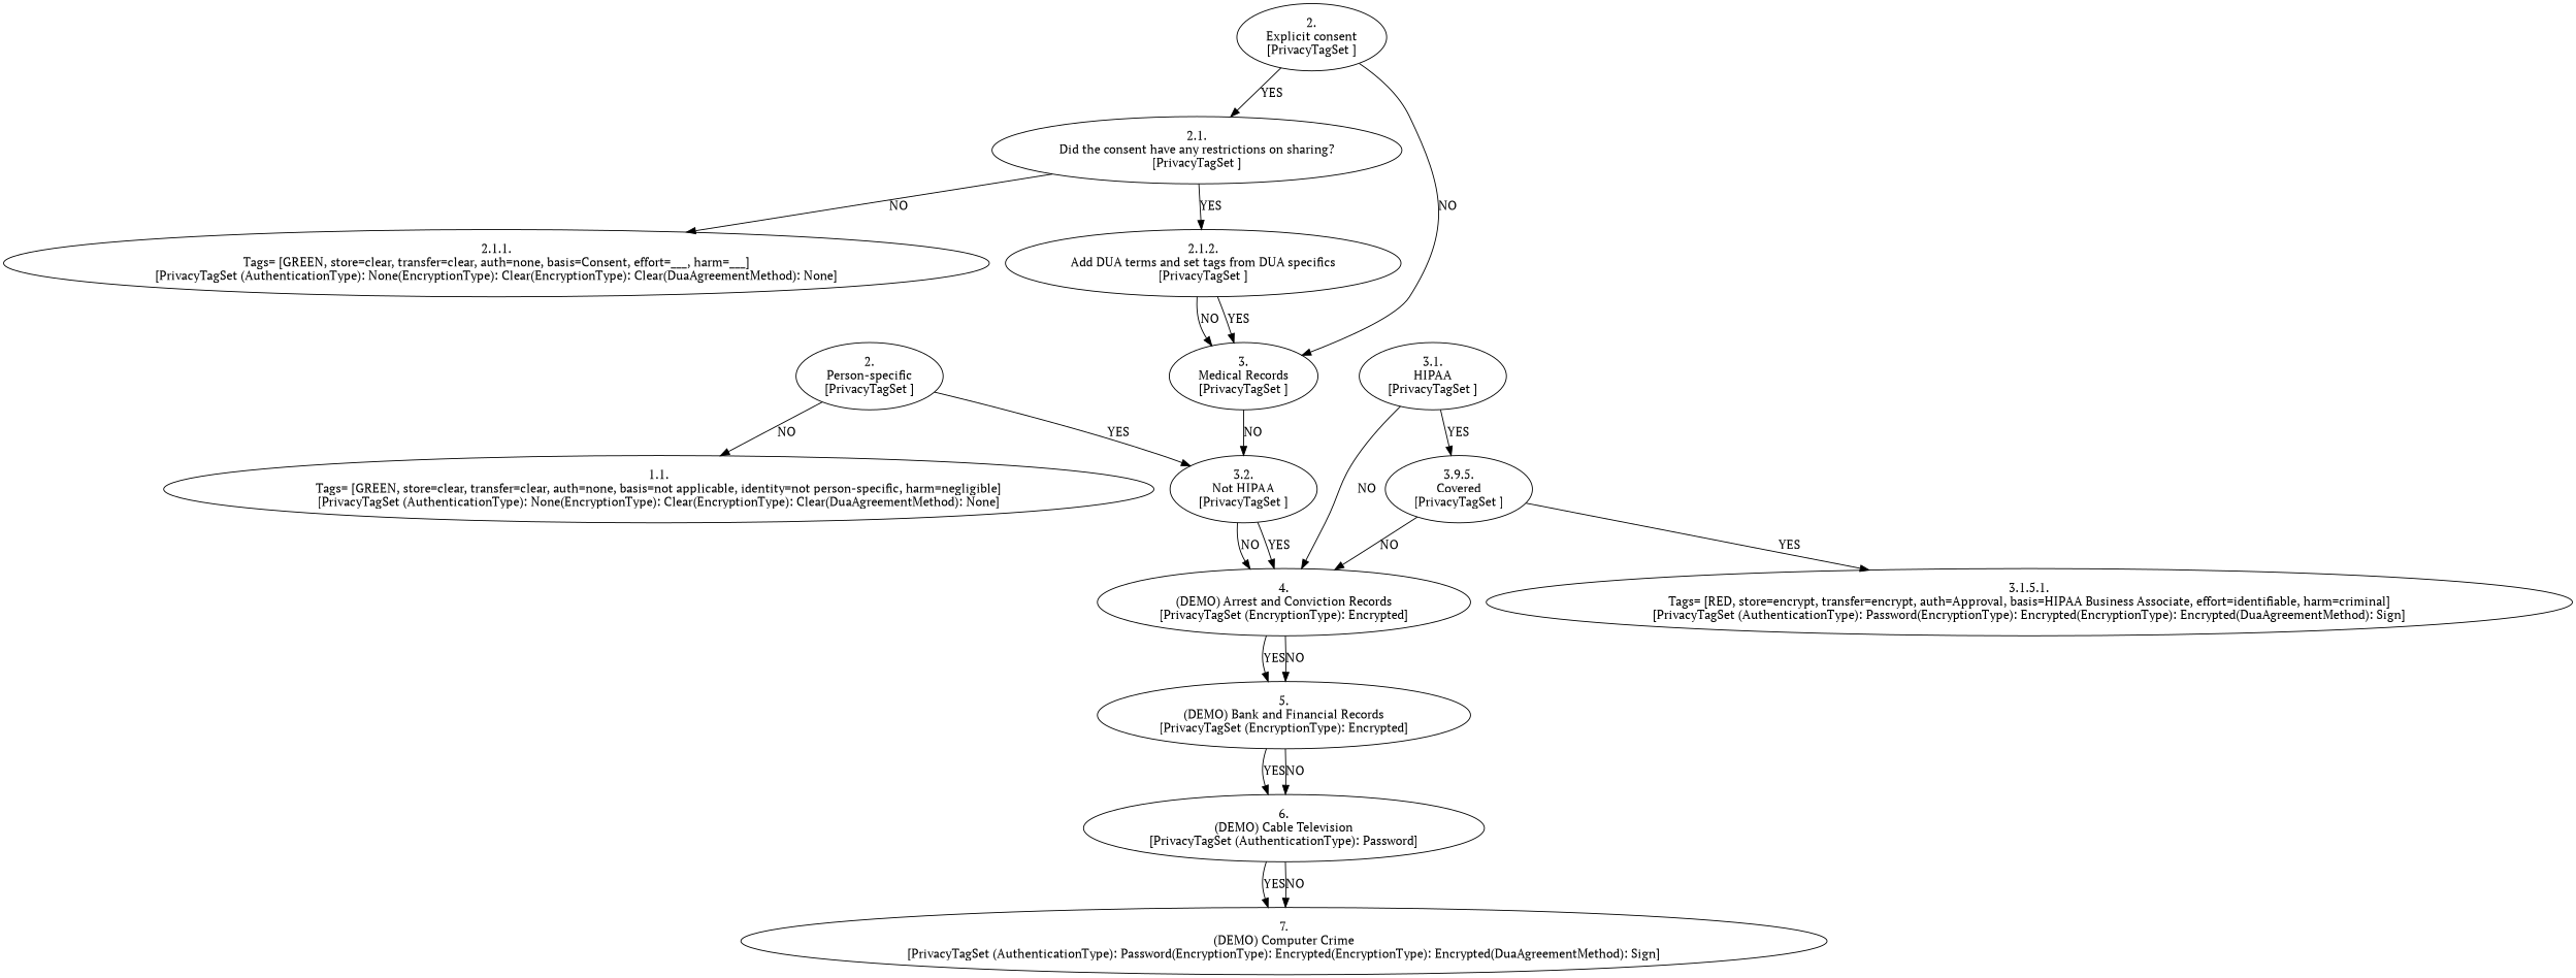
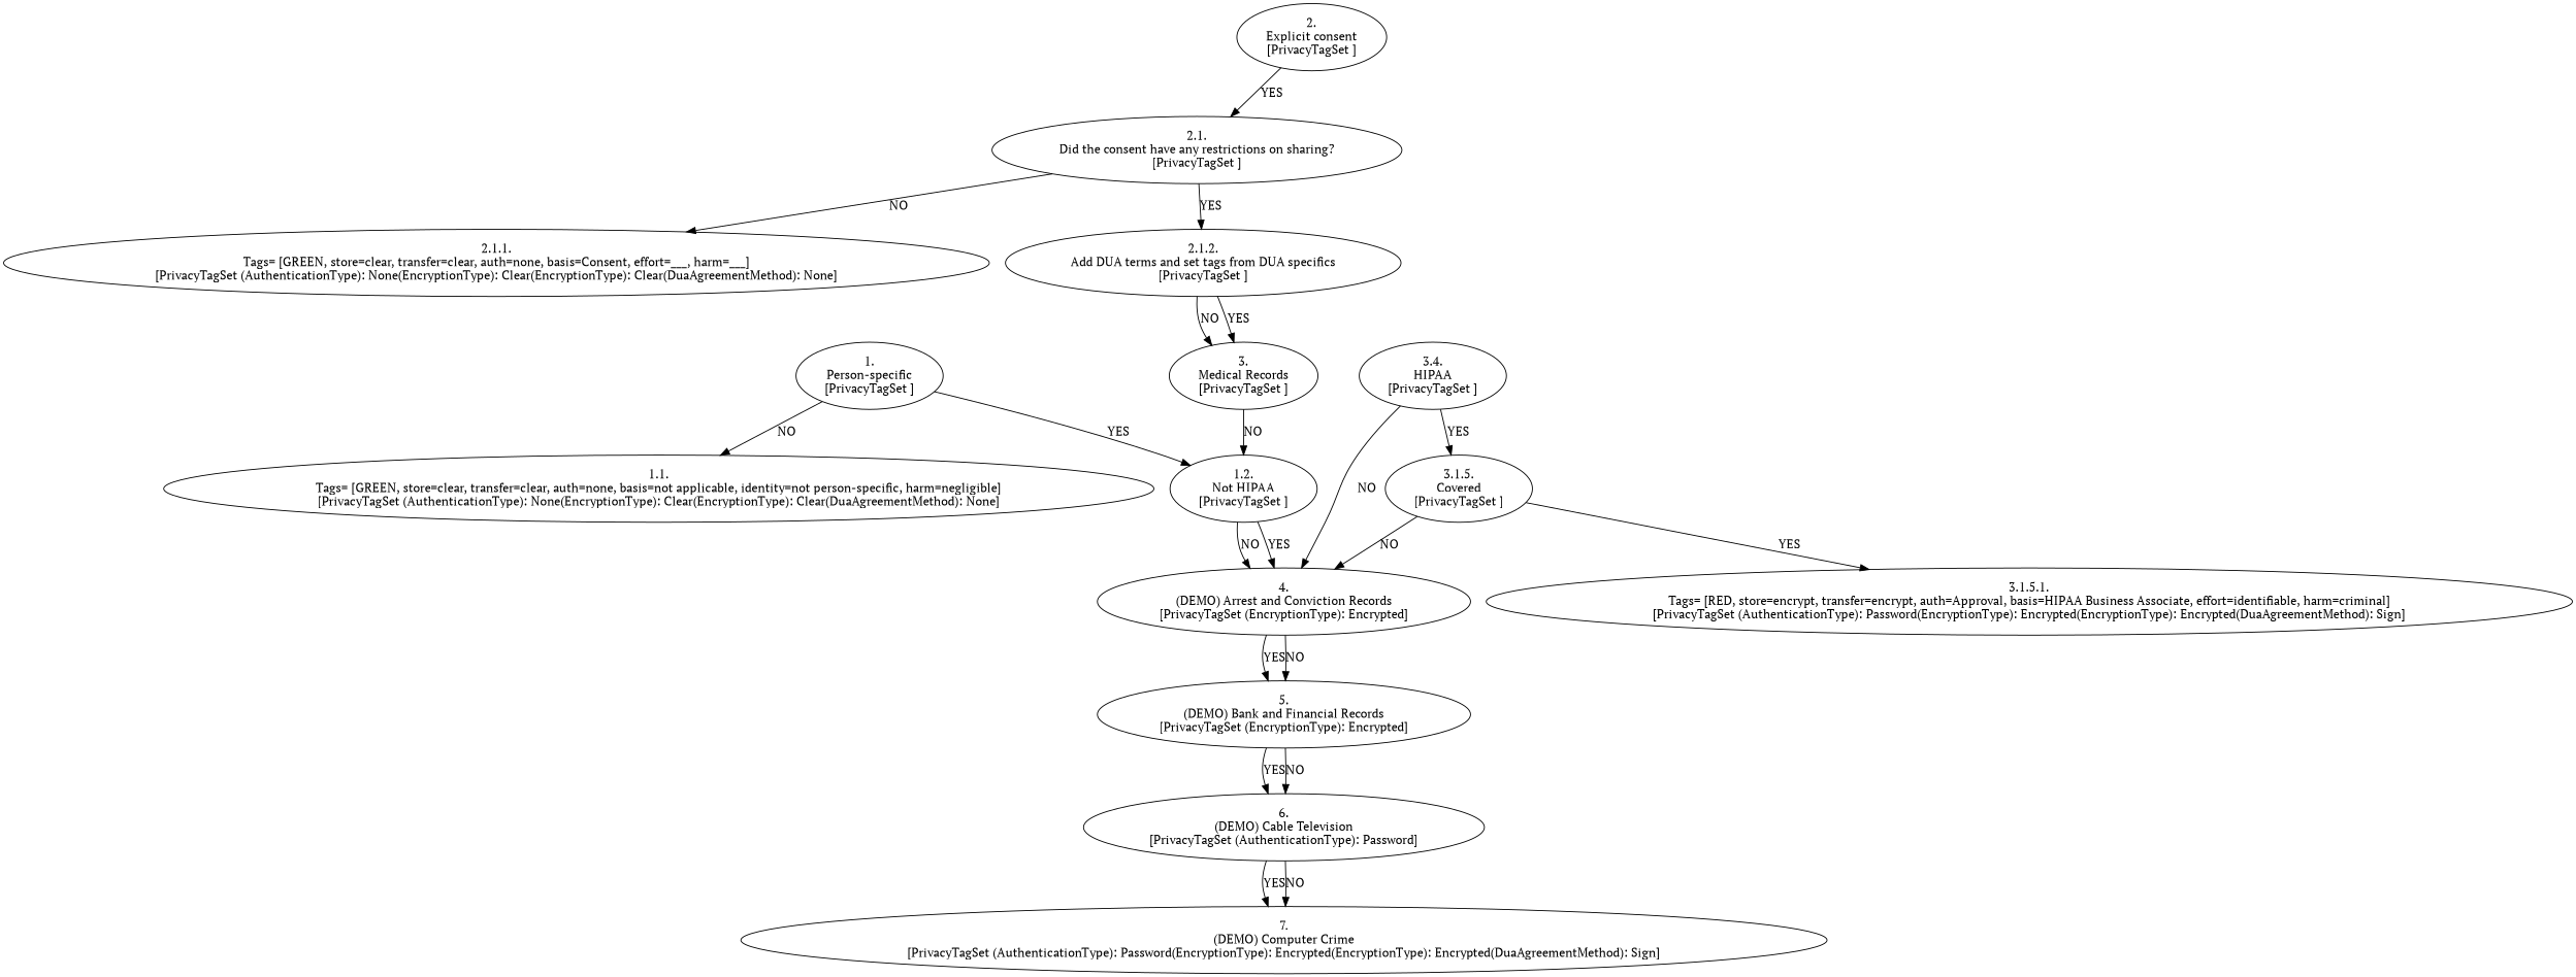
  digraph {
    fontname="PT Serif"
    node [fontname="PT Serif"]
    edge [fontname="PT Serif"]
-   n1 [label="2.\nPerson-specific\n[PrivacyTagSet ]"]
+   n1 [label="1.\nPerson-specific\n[PrivacyTagSet ]"]
    n2 [label="1.1.\nTags= [GREEN, store=clear, transfer=clear, auth=none, basis=not applicable, identity=not person-specific, harm=negligible]\n[PrivacyTagSet (AuthenticationType): None(EncryptionType): Clear(EncryptionType): Clear(DuaAgreementMethod): None]"]
-   n3 [label="3.2.\nNot HIPAA\n[PrivacyTagSet ]"]
+   n3 [label="1.2.\nNot HIPAA\n[PrivacyTagSet ]"]
    n4 [label="2.\nExplicit consent\n[PrivacyTagSet ]"]
    n5 [label="2.1.\nDid the consent have any restrictions on sharing?\n[PrivacyTagSet ]"]
    n6 [label="3.\nMedical Records\n[PrivacyTagSet ]"]
    n7 [label="2.1.2.\nAdd DUA terms and set tags from DUA specifics\n[PrivacyTagSet ]"]
    n8 [label="2.1.1.\nTags= [GREEN, store=clear, transfer=clear, auth=none, basis=Consent, effort=___, harm=___]\n[PrivacyTagSet (AuthenticationType): None(EncryptionType): Clear(EncryptionType): Clear(DuaAgreementMethod): None]"]
-   n9 [label="3.1.\nHIPAA\n[PrivacyTagSet ]"]
-   n10 [label="3.9.5.\nCovered\n[PrivacyTagSet ]"]
+   n9 [label="3.4.\nHIPAA\n[PrivacyTagSet ]"]
+   n10 [label="3.1.5.\nCovered\n[PrivacyTagSet ]"]
    n11 [label="4.\n(DEMO) Arrest and Conviction Records\n[PrivacyTagSet (EncryptionType): Encrypted]"]
    n12 [label="3.1.5.1.\nTags= [RED, store=encrypt, transfer=encrypt, auth=Approval, basis=HIPAA Business Associate, effort=identifiable, harm=criminal]\n[PrivacyTagSet (AuthenticationType): Password(EncryptionType): Encrypted(EncryptionType): Encrypted(DuaAgreementMethod): Sign]"]
    n13 [label="5.\n(DEMO) Bank and Financial Records\n[PrivacyTagSet (EncryptionType): Encrypted]"]
    n14 [label="6.\n(DEMO) Cable Television\n[PrivacyTagSet (AuthenticationType): Password]"]
    n15 [label="7.\n(DEMO) Computer Crime\n[PrivacyTagSet (AuthenticationType): Password(EncryptionType): Encrypted(EncryptionType): Encrypted(DuaAgreementMethod): Sign]"]
    n1 -> n2 [label=NO]
    n1 -> n3 [label=YES]
    n3 -> n11 [label=YES]
    n3 -> n11 [label=NO]
    n4 -> n5 [label=YES]
-   n4 -> n6 [label=NO]
    n5 -> n7 [label=YES]
    n5 -> n8 [label=NO]
    n6 -> n3 [label=NO]
    n7 -> n6 [label=YES]
    n7 -> n6 [label=NO]
    n9 -> n10 [label=YES]
    n9 -> n11 [label=NO]
    n10 -> n11 [label=NO]
    n10 -> n12 [label=YES]
    n11 -> n13 [label=YES]
    n11 -> n13 [label=NO]
    n13 -> n14 [label=YES]
    n13 -> n14 [label=NO]
    n14 -> n15 [label=YES]
    n14 -> n15 [label=NO]
  }
